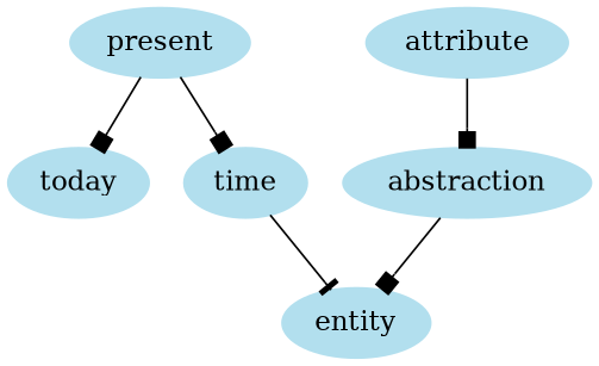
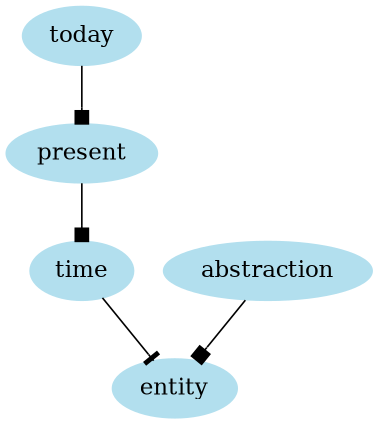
  digraph {
    node [color=lightblue2 style=filled]
    edge [arrowhead=box]
    today
    present
    time
    entity
-   attribute
    abstraction
-   present -> today
+   today -> present
    present -> time
    time -> entity [arrowhead=tee]
-   attribute -> abstraction
    abstraction -> entity
  }
